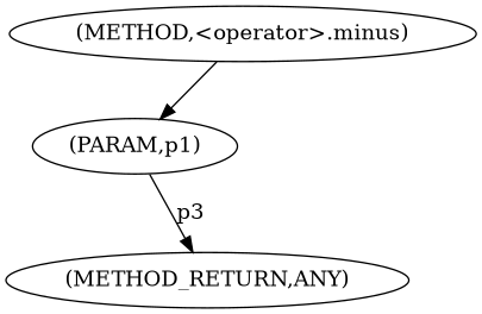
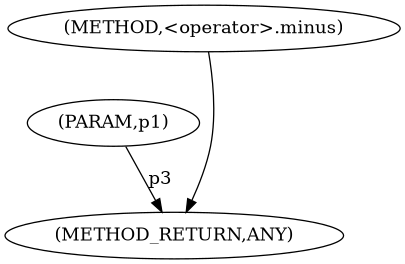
  digraph {
    n1 [label=<(METHOD,&lt;operator&gt;.minus)>]
    n2 [label=<(PARAM,p1)>]
    n3 [label=<(METHOD_RETURN,ANY)>]
-   n1 -> n2
+   n1 -> n3
    n2 -> n3 [label=p3]
  }
